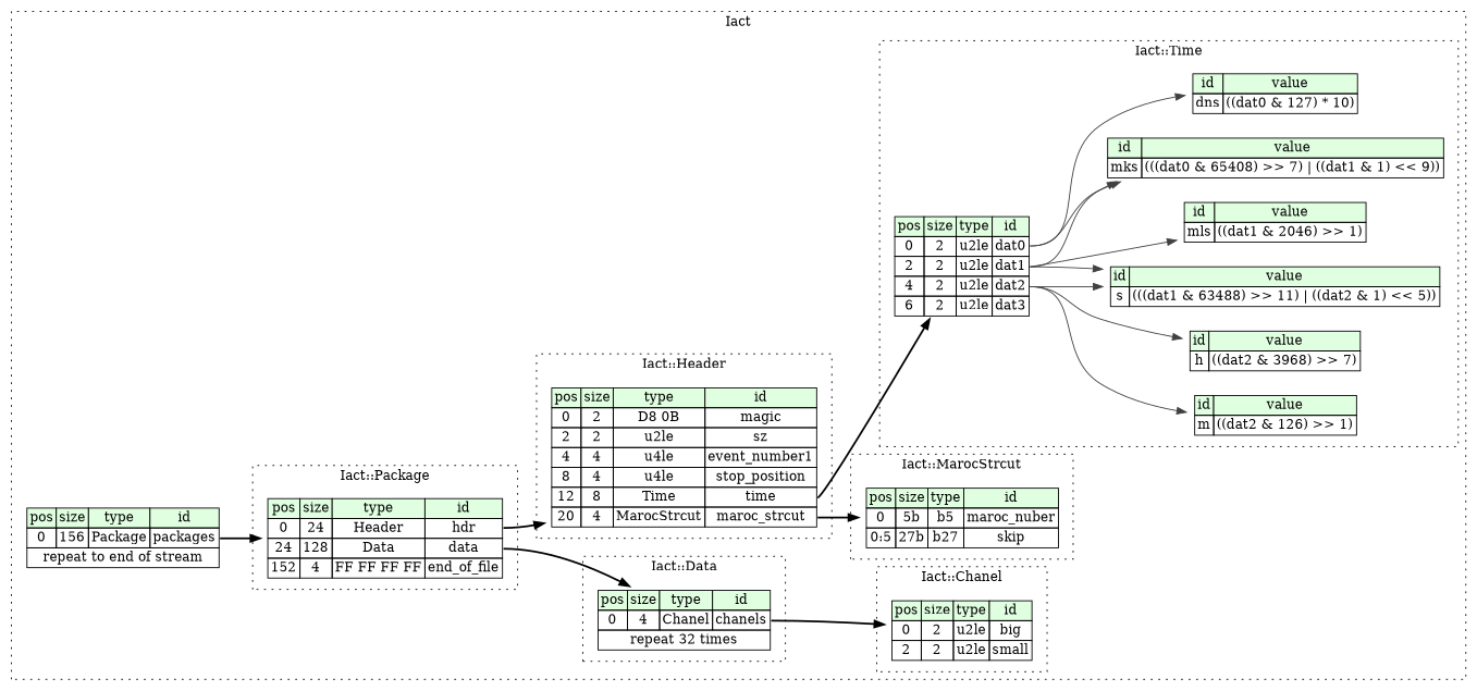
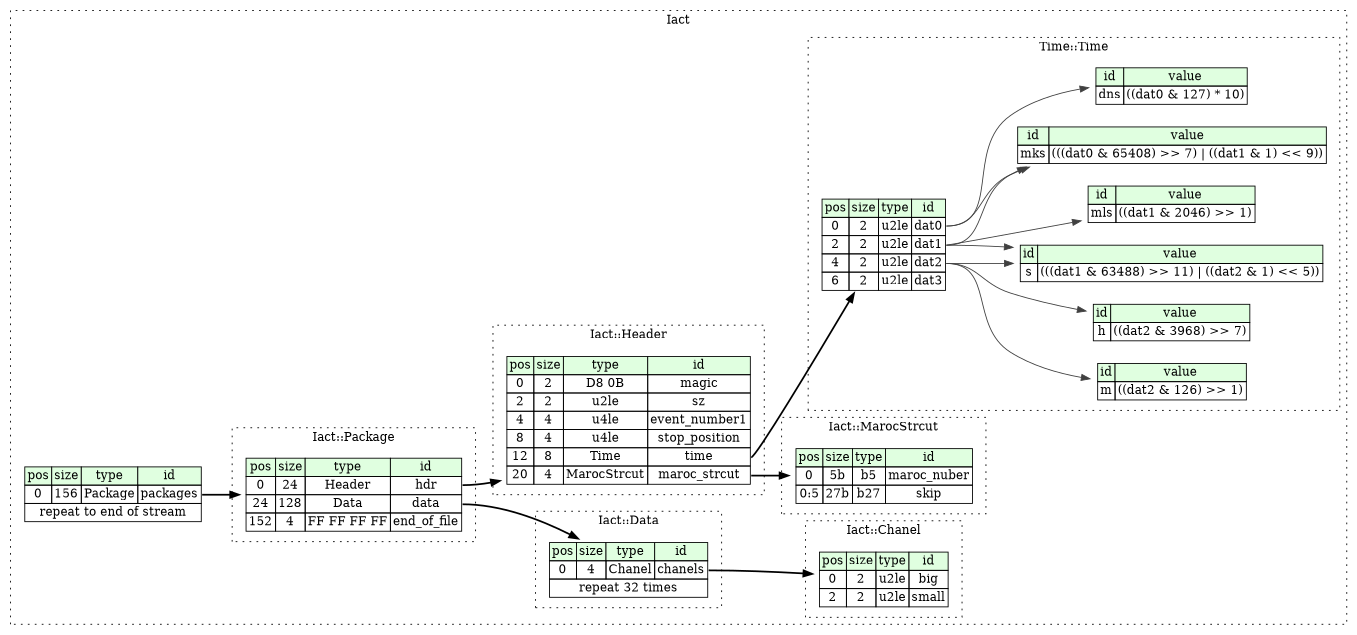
  digraph {
    rankdir=LR
    node [shape=plaintext]
    edge [tailport=dat1_type color="#404040"]
    n1 [label=<<TABLE BORDER="0" CELLBORDER="1" CELLSPACING="0"> 				<TR><TD BGCOLOR="#E0FFE0">pos</TD><TD BGCOLOR="#E0FFE0">size</TD><TD BGCOLOR="#E0FFE0">type</TD><TD BGCOLOR="#E0FFE0">id</TD></TR> 				<TR><TD PORT="hdr_pos">0</TD><TD PORT="hdr_size">24</TD><TD>Header</TD><TD PORT="hdr_type">hdr</TD></TR> 				<TR><TD PORT="data_pos">24</TD><TD PORT="data_size">128</TD><TD>Data</TD><TD PORT="data_type">data</TD></TR> 				<TR><TD PORT="end_of_file_pos">152</TD><TD PORT="end_of_file_size">4</TD><TD>FF FF FF FF</TD><TD PORT="end_of_file_type">end_of_file</TD></TR> 			</TABLE>>]
    n2 [label=<<TABLE BORDER="0" CELLBORDER="1" CELLSPACING="0"> 				<TR><TD BGCOLOR="#E0FFE0">pos</TD><TD BGCOLOR="#E0FFE0">size</TD><TD BGCOLOR="#E0FFE0">type</TD><TD BGCOLOR="#E0FFE0">id</TD></TR> 				<TR><TD PORT="chanels_pos">0</TD><TD PORT="chanels_size">4</TD><TD>Chanel</TD><TD PORT="chanels_type">chanels</TD></TR> 				<TR><TD COLSPAN="4" PORT="chanels__repeat">repeat 32 times</TD></TR> 			</TABLE>>]
    n3 [label=<<TABLE BORDER="0" CELLBORDER="1" CELLSPACING="0"> 				<TR><TD BGCOLOR="#E0FFE0">pos</TD><TD BGCOLOR="#E0FFE0">size</TD><TD BGCOLOR="#E0FFE0">type</TD><TD BGCOLOR="#E0FFE0">id</TD></TR> 				<TR><TD PORT="big_pos">0</TD><TD PORT="big_size">2</TD><TD>u2le</TD><TD PORT="big_type">big</TD></TR> 				<TR><TD PORT="small_pos">2</TD><TD PORT="small_size">2</TD><TD>u2le</TD><TD PORT="small_type">small</TD></TR> 			</TABLE>>]
    n4 [label=<<TABLE BORDER="0" CELLBORDER="1" CELLSPACING="0"> 				<TR><TD BGCOLOR="#E0FFE0">pos</TD><TD BGCOLOR="#E0FFE0">size</TD><TD BGCOLOR="#E0FFE0">type</TD><TD BGCOLOR="#E0FFE0">id</TD></TR> 				<TR><TD PORT="maroc_nuber_pos">0</TD><TD PORT="maroc_nuber_size">5b</TD><TD>b5</TD><TD PORT="maroc_nuber_type">maroc_nuber</TD></TR> 				<TR><TD PORT="skip_pos">0:5</TD><TD PORT="skip_size">27b</TD><TD>b27</TD><TD PORT="skip_type">skip</TD></TR> 			</TABLE>>]
    n5 [label=<<TABLE BORDER="0" CELLBORDER="1" CELLSPACING="0"> 				<TR><TD BGCOLOR="#E0FFE0">pos</TD><TD BGCOLOR="#E0FFE0">size</TD><TD BGCOLOR="#E0FFE0">type</TD><TD BGCOLOR="#E0FFE0">id</TD></TR> 				<TR><TD PORT="magic_pos">0</TD><TD PORT="magic_size">2</TD><TD>D8 0B</TD><TD PORT="magic_type">magic</TD></TR> 				<TR><TD PORT="sz_pos">2</TD><TD PORT="sz_size">2</TD><TD>u2le</TD><TD PORT="sz_type">sz</TD></TR> 				<TR><TD PORT="event_number1_pos">4</TD><TD PORT="event_number1_size">4</TD><TD>u4le</TD><TD PORT="event_number1_type">event_number1</TD></TR> 				<TR><TD PORT="stop_position_pos">8</TD><TD PORT="stop_position_size">4</TD><TD>u4le</TD><TD PORT="stop_position_type">stop_position</TD></TR> 				<TR><TD PORT="time_pos">12</TD><TD PORT="time_size">8</TD><TD>Time</TD><TD PORT="time_type">time</TD></TR> 				<TR><TD PORT="maroc_strcut_pos">20</TD><TD PORT="maroc_strcut_size">4</TD><TD>MarocStrcut</TD><TD PORT="maroc_strcut_type">maroc_strcut</TD></TR> 			</TABLE>>]
    n6 [label=<<TABLE BORDER="0" CELLBORDER="1" CELLSPACING="0"> 				<TR><TD BGCOLOR="#E0FFE0">pos</TD><TD BGCOLOR="#E0FFE0">size</TD><TD BGCOLOR="#E0FFE0">type</TD><TD BGCOLOR="#E0FFE0">id</TD></TR> 				<TR><TD PORT="dat0_pos">0</TD><TD PORT="dat0_size">2</TD><TD>u2le</TD><TD PORT="dat0_type">dat0</TD></TR> 				<TR><TD PORT="dat1_pos">2</TD><TD PORT="dat1_size">2</TD><TD>u2le</TD><TD PORT="dat1_type">dat1</TD></TR> 				<TR><TD PORT="dat2_pos">4</TD><TD PORT="dat2_size">2</TD><TD>u2le</TD><TD PORT="dat2_type">dat2</TD></TR> 				<TR><TD PORT="dat3_pos">6</TD><TD PORT="dat3_size">2</TD><TD>u2le</TD><TD PORT="dat3_type">dat3</TD></TR> 			</TABLE>>]
    n7 [label=<<TABLE BORDER="0" CELLBORDER="1" CELLSPACING="0"> 				<TR><TD BGCOLOR="#E0FFE0">id</TD><TD BGCOLOR="#E0FFE0">value</TD></TR> 				<TR><TD>mls</TD><TD>((dat1 &amp; 2046) &gt;&gt; 1)</TD></TR> 			</TABLE>>]
    n8 [label=<<TABLE BORDER="0" CELLBORDER="1" CELLSPACING="0"> 				<TR><TD BGCOLOR="#E0FFE0">id</TD><TD BGCOLOR="#E0FFE0">value</TD></TR> 				<TR><TD>dns</TD><TD>((dat0 &amp; 127) * 10)</TD></TR> 			</TABLE>>]
    n9 [label=<<TABLE BORDER="0" CELLBORDER="1" CELLSPACING="0"> 				<TR><TD BGCOLOR="#E0FFE0">id</TD><TD BGCOLOR="#E0FFE0">value</TD></TR> 				<TR><TD>s</TD><TD>(((dat1 &amp; 63488) &gt;&gt; 11) | ((dat2 &amp; 1) &lt;&lt; 5))</TD></TR> 			</TABLE>>]
    n10 [label=<<TABLE BORDER="0" CELLBORDER="1" CELLSPACING="0"> 				<TR><TD BGCOLOR="#E0FFE0">id</TD><TD BGCOLOR="#E0FFE0">value</TD></TR> 				<TR><TD>h</TD><TD>((dat2 &amp; 3968) &gt;&gt; 7)</TD></TR> 			</TABLE>>]
    n11 [label=<<TABLE BORDER="0" CELLBORDER="1" CELLSPACING="0"> 				<TR><TD BGCOLOR="#E0FFE0">id</TD><TD BGCOLOR="#E0FFE0">value</TD></TR> 				<TR><TD>m</TD><TD>((dat2 &amp; 126) &gt;&gt; 1)</TD></TR> 			</TABLE>>]
    n12 [label=<<TABLE BORDER="0" CELLBORDER="1" CELLSPACING="0"> 				<TR><TD BGCOLOR="#E0FFE0">id</TD><TD BGCOLOR="#E0FFE0">value</TD></TR> 				<TR><TD>mks</TD><TD>(((dat0 &amp; 65408) &gt;&gt; 7) | ((dat1 &amp; 1) &lt;&lt; 9))</TD></TR> 			</TABLE>>]
    n13 [label=<<TABLE BORDER="0" CELLBORDER="1" CELLSPACING="0"> 			<TR><TD BGCOLOR="#E0FFE0">pos</TD><TD BGCOLOR="#E0FFE0">size</TD><TD BGCOLOR="#E0FFE0">type</TD><TD BGCOLOR="#E0FFE0">id</TD></TR> 			<TR><TD PORT="packages_pos">0</TD><TD PORT="packages_size">156</TD><TD>Package</TD><TD PORT="packages_type">packages</TD></TR> 			<TR><TD COLSPAN="4" PORT="packages__repeat">repeat to end of stream</TD></TR> 		</TABLE>>]
    subgraph cluster_1 {
      label=Iact
      style=dotted
      n13
      subgraph cluster_2 {
        label="Iact::Package"
        style=dotted
        n1
      }
      subgraph cluster_3 {
        label="Iact::Data"
        style=dotted
        n2
      }
      subgraph cluster_4 {
        label="Iact::Chanel"
        style=dotted
        n3
      }
      subgraph cluster_5 {
        label="Iact::MarocStrcut"
        style=dotted
        n4
      }
      subgraph cluster_6 {
        label="Iact::Header"
        style=dotted
        n5
      }
      subgraph cluster_7 {
-       label="Iact::Time"
+       label="Time::Time"
        style=dotted
        n6
        n7
        n8
        n9
        n10
        n11
        n12
      }
    }
    n1 -> n2 [style=bold tailport=data_type color=""]
    n1 -> n5 [style=bold tailport=hdr_type color=""]
    n2 -> n3 [style=bold tailport=chanels_type color=""]
    n5 -> n4 [style=bold tailport=maroc_strcut_type color=""]
    n5 -> n6 [style=bold tailport=time_type color=""]
    n6 -> n7
    n6 -> n8 [tailport=dat0_type]
    n6 -> n9
    n6 -> n9 [tailport=dat2_type]
    n6 -> n10 [tailport=dat2_type]
    n6 -> n11 [tailport=dat2_type]
    n6 -> n12 [tailport=dat0_type]
    n6 -> n12
    n13 -> n1 [style=bold tailport=packages_type color=""]
  }
